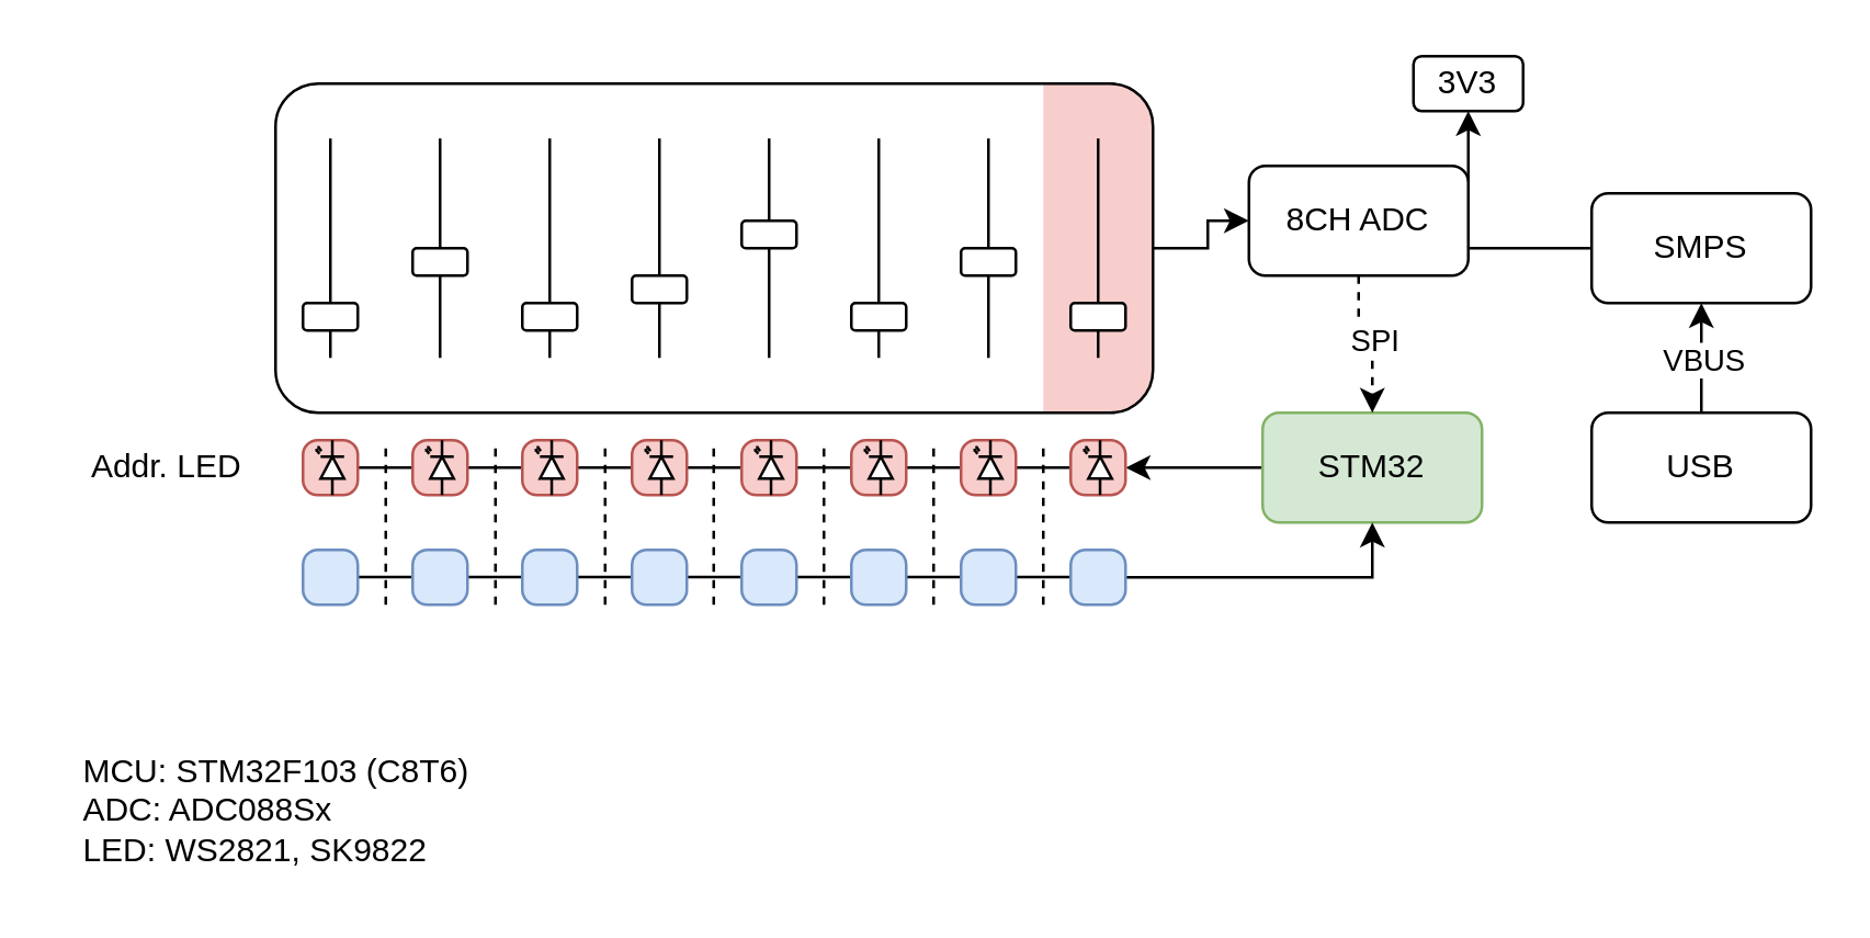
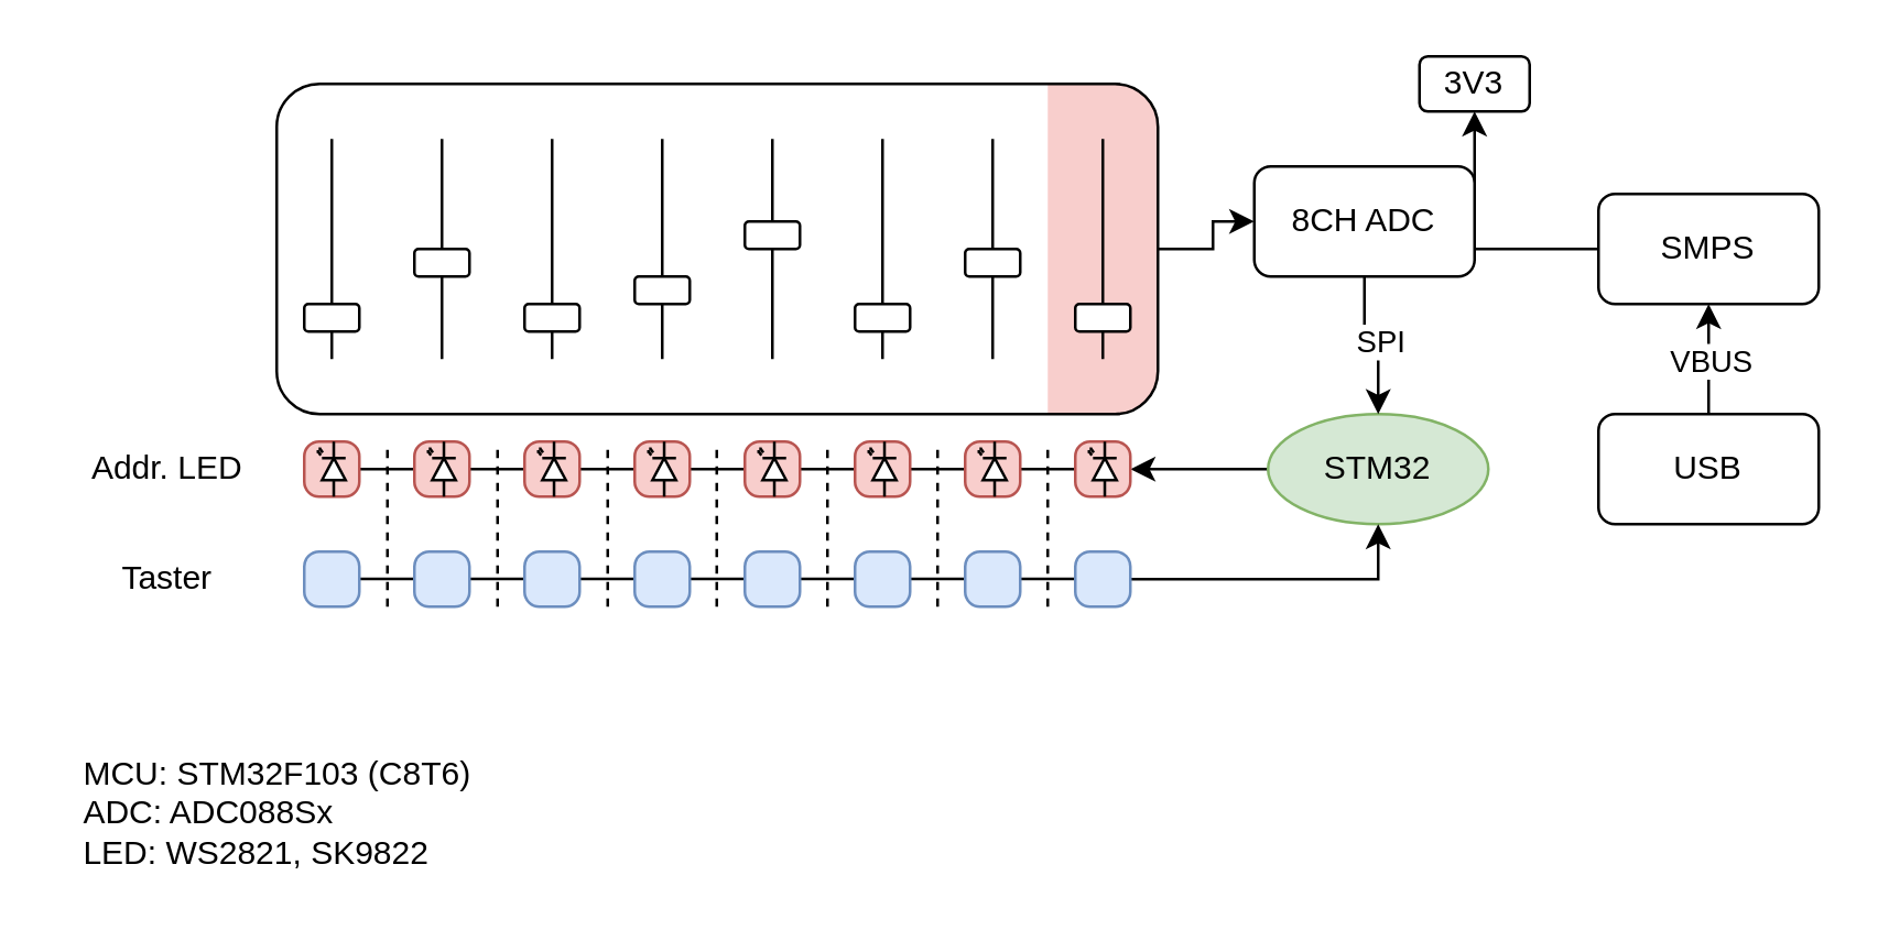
  <mxCell id="0" />
  <mxCell id="1" parent="0" />
  <mxCell id="2" style="edgeStyle=orthogonalEdgeStyle;rounded=0;orthogonalLoop=1;jettySize=auto;html=1;entryX=0.5;entryY=1;entryDx=0;entryDy=0;" parent="1" source="4" target="8" edge="1"><mxGeometry relative="1" as="geometry" /></mxCell>
  <mxCell id="3" value="VBUS" style="edgeLabel;html=1;align=center;verticalAlign=middle;resizable=0;points=[];" parent="2" vertex="1" connectable="0"><mxGeometry x="-0.29" y="-1" relative="1" as="geometry"><mxPoint x="-1" y="-6" as="offset" /></mxGeometry></mxCell>
  <mxCell id="4" value="USB" style="rounded=1;whiteSpace=wrap;html=1;" parent="1" vertex="1"><mxGeometry x="580" y="150" width="80" height="40" as="geometry" /></mxCell>
  <mxCell id="5" style="edgeStyle=orthogonalEdgeStyle;rounded=0;orthogonalLoop=1;jettySize=auto;html=1;exitX=0;exitY=0.5;exitDx=0;exitDy=0;entryX=1;entryY=0.5;entryDx=0;entryDy=0;" parent="1" source="6" target="34" edge="1"><mxGeometry relative="1" as="geometry" /></mxCell>
- <mxCell id="6" value="STM32" style="rounded=1;whiteSpace=wrap;html=1;fillColor=#d5e8d4;strokeColor=#82b366;" parent="1" vertex="1"><mxGeometry x="460" y="150" width="80" height="40" as="geometry" /></mxCell>
+ <mxCell id="6" value="STM32" style="ellipse;whiteSpace=wrap;html=1;fillColor=#d5e8d4;strokeColor=#82b366;" parent="1" vertex="1"><mxGeometry x="460" y="150" width="80" height="40" as="geometry" /></mxCell>
  <mxCell id="7" style="edgeStyle=orthogonalEdgeStyle;rounded=0;orthogonalLoop=1;jettySize=auto;html=1;entryX=0.5;entryY=1;entryDx=0;entryDy=0;" parent="1" source="8" target="9" edge="1"><mxGeometry relative="1" as="geometry" /></mxCell>
  <mxCell id="8" value="SMPS" style="rounded=1;whiteSpace=wrap;html=1;" parent="1" vertex="1"><mxGeometry x="580" y="70" width="80" height="40" as="geometry" /></mxCell>
  <mxCell id="9" value="3V3" style="rounded=1;whiteSpace=wrap;html=1;" parent="1" vertex="1"><mxGeometry x="515" y="20" width="40" height="20" as="geometry" /></mxCell>
  <mxCell id="10" style="edgeStyle=orthogonalEdgeStyle;rounded=0;orthogonalLoop=1;jettySize=auto;html=1;entryX=0;entryY=0.5;entryDx=0;entryDy=0;" parent="1" source="11" target="24" edge="1"><mxGeometry relative="1" as="geometry" /></mxCell>
  <mxCell id="11" value="" style="rounded=1;whiteSpace=wrap;html=1;strokeColor=none;" parent="1" vertex="1"><mxGeometry x="100" y="30" width="320" height="120" as="geometry" /></mxCell>
  <mxCell id="12" value="" style="endArrow=none;html=1;rounded=0;startArrow=none;" parent="1" source="56" edge="1"><mxGeometry width="50" height="50" relative="1" as="geometry"><mxPoint x="280" y="130" as="sourcePoint" /><mxPoint x="280" y="50" as="targetPoint" /></mxGeometry></mxCell>
  <mxCell id="13" value="" style="endArrow=none;html=1;rounded=0;" parent="1" edge="1"><mxGeometry width="50" height="50" relative="1" as="geometry"><mxPoint x="240" y="130" as="sourcePoint" /><mxPoint x="240" y="50" as="targetPoint" /></mxGeometry></mxCell>
  <mxCell id="14" value="" style="rounded=1;whiteSpace=wrap;html=1;" parent="1" vertex="1"><mxGeometry x="230" y="100" width="20" height="10" as="geometry" /></mxCell>
  <mxCell id="15" value="" style="endArrow=none;html=1;rounded=0;" parent="1" edge="1"><mxGeometry width="50" height="50" relative="1" as="geometry"><mxPoint x="320" y="130" as="sourcePoint" /><mxPoint x="320" y="50" as="targetPoint" /></mxGeometry></mxCell>
  <mxCell id="16" value="" style="rounded=1;whiteSpace=wrap;html=1;" parent="1" vertex="1"><mxGeometry x="310" y="110" width="20" height="10" as="geometry" /></mxCell>
  <mxCell id="17" value="" style="endArrow=none;html=1;rounded=0;" parent="1" edge="1"><mxGeometry width="50" height="50" relative="1" as="geometry"><mxPoint x="200" y="130" as="sourcePoint" /><mxPoint x="200" y="50" as="targetPoint" /></mxGeometry></mxCell>
  <mxCell id="18" value="" style="rounded=1;whiteSpace=wrap;html=1;" parent="1" vertex="1"><mxGeometry x="190" y="110" width="20" height="10" as="geometry" /></mxCell>
  <mxCell id="19" value="" style="endArrow=none;html=1;rounded=0;startArrow=none;" parent="1" source="54" edge="1"><mxGeometry width="50" height="50" relative="1" as="geometry"><mxPoint x="160" y="130" as="sourcePoint" /><mxPoint x="160" y="50" as="targetPoint" /></mxGeometry></mxCell>
  <mxCell id="20" value="" style="endArrow=none;html=1;rounded=0;" parent="1" edge="1"><mxGeometry width="50" height="50" relative="1" as="geometry"><mxPoint x="120" y="130" as="sourcePoint" /><mxPoint x="120" y="50" as="targetPoint" /></mxGeometry></mxCell>
  <mxCell id="21" value="" style="rounded=1;whiteSpace=wrap;html=1;" parent="1" vertex="1"><mxGeometry x="110" y="110" width="20" height="10" as="geometry" /></mxCell>
- <mxCell id="22" style="edgeStyle=orthogonalEdgeStyle;rounded=0;orthogonalLoop=1;jettySize=auto;html=1;entryX=0.5;entryY=0;entryDx=0;entryDy=0;dashed=1;" parent="1" source="24" target="6" edge="1"><mxGeometry relative="1" as="geometry" /></mxCell>
+ <mxCell id="22" style="edgeStyle=orthogonalEdgeStyle;rounded=0;orthogonalLoop=1;jettySize=auto;html=1;entryX=0.5;entryY=0;entryDx=0;entryDy=0;" parent="1" source="24" target="6" edge="1"><mxGeometry relative="1" as="geometry" /></mxCell>
  <mxCell id="23" value="SPI" style="edgeLabel;html=1;align=center;verticalAlign=middle;resizable=0;points=[];" vertex="1" connectable="0" parent="22"><mxGeometry x="0.181" relative="1" as="geometry"><mxPoint y="-4" as="offset" /></mxGeometry></mxCell>
  <mxCell id="24" value="8CH ADC" style="rounded=1;whiteSpace=wrap;html=1;" parent="1" vertex="1"><mxGeometry x="455" y="60" width="80" height="40" as="geometry" /></mxCell>
  <mxCell id="25" value="Addr. LED" style="text;html=1;align=center;verticalAlign=middle;resizable=0;points=[];autosize=1;strokeColor=none;fillColor=none;" parent="1" vertex="1"><mxGeometry x="25" y="160" width="70" height="20" as="geometry" /></mxCell>
  <mxCell id="26" value="" style="endArrow=none;html=1;rounded=0;" parent="1" edge="1"><mxGeometry width="50" height="50" relative="1" as="geometry"><mxPoint x="130" y="170" as="sourcePoint" /><mxPoint x="390" y="170" as="targetPoint" /></mxGeometry></mxCell>
  <mxCell id="27" value="" style="rounded=1;whiteSpace=wrap;html=1;fillColor=#f8cecc;arcSize=27;gradientDirection=radial;strokeColor=#b85450;" parent="1" vertex="1"><mxGeometry x="110" y="160" width="20" height="20" as="geometry" /></mxCell>
  <mxCell id="28" value="" style="rounded=1;whiteSpace=wrap;html=1;fillColor=#f8cecc;arcSize=27;gradientDirection=radial;strokeColor=#b85450;" parent="1" vertex="1"><mxGeometry x="150" y="160" width="20" height="20" as="geometry" /></mxCell>
  <mxCell id="29" value="" style="rounded=1;whiteSpace=wrap;html=1;fillColor=#f8cecc;arcSize=27;gradientDirection=radial;strokeColor=#b85450;" parent="1" vertex="1"><mxGeometry x="190" y="160" width="20" height="20" as="geometry" /></mxCell>
  <mxCell id="30" value="" style="rounded=1;whiteSpace=wrap;html=1;fillColor=#f8cecc;arcSize=27;gradientDirection=radial;strokeColor=#b85450;" parent="1" vertex="1"><mxGeometry x="230" y="160" width="20" height="20" as="geometry" /></mxCell>
  <mxCell id="31" value="" style="rounded=1;whiteSpace=wrap;html=1;fillColor=#f8cecc;arcSize=27;gradientDirection=radial;strokeColor=#b85450;" parent="1" vertex="1"><mxGeometry x="270" y="160" width="20" height="20" as="geometry" /></mxCell>
  <mxCell id="32" value="" style="rounded=1;whiteSpace=wrap;html=1;fillColor=#f8cecc;arcSize=27;gradientDirection=radial;strokeColor=#b85450;" parent="1" vertex="1"><mxGeometry x="310" y="160" width="20" height="20" as="geometry" /></mxCell>
  <mxCell id="33" value="" style="rounded=1;whiteSpace=wrap;html=1;fillColor=#f8cecc;arcSize=27;gradientDirection=radial;strokeColor=#b85450;" parent="1" vertex="1"><mxGeometry x="350" y="160" width="20" height="20" as="geometry" /></mxCell>
  <mxCell id="34" value="" style="rounded=1;whiteSpace=wrap;html=1;fillColor=#f8cecc;arcSize=27;gradientDirection=radial;strokeColor=#b85450;" parent="1" vertex="1"><mxGeometry x="390" y="160" width="20" height="20" as="geometry" /></mxCell>
  <mxCell id="35" value="" style="verticalLabelPosition=bottom;shadow=0;dashed=0;align=center;html=1;verticalAlign=top;shape=mxgraph.electrical.opto_electronics.led_2;pointerEvents=1;fillColor=#FFFFFF;gradientColor=#ffffff;gradientDirection=radial;rotation=-90;" parent="1" vertex="1"><mxGeometry x="110" y="165" width="20" height="10" as="geometry" /></mxCell>
  <mxCell id="36" value="" style="verticalLabelPosition=bottom;shadow=0;dashed=0;align=center;html=1;verticalAlign=top;shape=mxgraph.electrical.opto_electronics.led_2;pointerEvents=1;fillColor=#FFFFFF;gradientColor=#ffffff;gradientDirection=radial;rotation=-90;" parent="1" vertex="1"><mxGeometry x="150" y="165" width="20" height="10" as="geometry" /></mxCell>
  <mxCell id="37" value="" style="verticalLabelPosition=bottom;shadow=0;dashed=0;align=center;html=1;verticalAlign=top;shape=mxgraph.electrical.opto_electronics.led_2;pointerEvents=1;fillColor=#FFFFFF;gradientColor=#ffffff;gradientDirection=radial;rotation=-90;" parent="1" vertex="1"><mxGeometry x="190" y="165" width="20" height="10" as="geometry" /></mxCell>
  <mxCell id="38" value="" style="verticalLabelPosition=bottom;shadow=0;dashed=0;align=center;html=1;verticalAlign=top;shape=mxgraph.electrical.opto_electronics.led_2;pointerEvents=1;fillColor=#FFFFFF;gradientColor=#ffffff;gradientDirection=radial;rotation=-90;" parent="1" vertex="1"><mxGeometry x="230" y="165" width="20" height="10" as="geometry" /></mxCell>
  <mxCell id="39" value="" style="verticalLabelPosition=bottom;shadow=0;dashed=0;align=center;html=1;verticalAlign=top;shape=mxgraph.electrical.opto_electronics.led_2;pointerEvents=1;fillColor=#FFFFFF;gradientColor=#ffffff;gradientDirection=radial;rotation=-90;" parent="1" vertex="1"><mxGeometry x="270" y="165" width="20" height="10" as="geometry" /></mxCell>
  <mxCell id="40" value="" style="verticalLabelPosition=bottom;shadow=0;dashed=0;align=center;html=1;verticalAlign=top;shape=mxgraph.electrical.opto_electronics.led_2;pointerEvents=1;fillColor=#FFFFFF;gradientColor=#ffffff;gradientDirection=radial;rotation=-90;" parent="1" vertex="1"><mxGeometry x="310" y="165" width="20" height="10" as="geometry" /></mxCell>
  <mxCell id="41" value="" style="verticalLabelPosition=bottom;shadow=0;dashed=0;align=center;html=1;verticalAlign=top;shape=mxgraph.electrical.opto_electronics.led_2;pointerEvents=1;fillColor=#FFFFFF;gradientColor=#ffffff;gradientDirection=radial;rotation=-90;" parent="1" vertex="1"><mxGeometry x="350" y="165" width="20" height="10" as="geometry" /></mxCell>
  <mxCell id="42" value="" style="verticalLabelPosition=bottom;shadow=0;dashed=0;align=center;html=1;verticalAlign=top;shape=mxgraph.electrical.opto_electronics.led_2;pointerEvents=1;fillColor=#FFFFFF;gradientColor=#ffffff;gradientDirection=radial;rotation=-90;" parent="1" vertex="1"><mxGeometry x="390" y="165" width="20" height="10" as="geometry" /></mxCell>
+ <mxCell id="43" value="Taster" style="text;html=1;align=center;verticalAlign=middle;resizable=0;points=[];autosize=1;strokeColor=none;fillColor=none;" parent="1" vertex="1"><mxGeometry x="35" y="200" width="50" height="20" as="geometry" /></mxCell>
  <mxCell id="44" value="" style="endArrow=none;html=1;rounded=0;" parent="1" edge="1"><mxGeometry width="50" height="50" relative="1" as="geometry"><mxPoint x="130" y="209.86" as="sourcePoint" /><mxPoint x="390" y="209.86" as="targetPoint" /></mxGeometry></mxCell>
  <mxCell id="45" value="" style="rounded=1;whiteSpace=wrap;html=1;fillColor=#dae8fc;arcSize=27;gradientDirection=radial;strokeColor=#6c8ebf;" parent="1" vertex="1"><mxGeometry x="110" y="200" width="20" height="20" as="geometry" /></mxCell>
  <mxCell id="46" value="" style="rounded=1;whiteSpace=wrap;html=1;fillColor=#dae8fc;arcSize=27;gradientDirection=radial;strokeColor=#6c8ebf;" parent="1" vertex="1"><mxGeometry x="150" y="200" width="20" height="20" as="geometry" /></mxCell>
  <mxCell id="47" value="" style="rounded=1;whiteSpace=wrap;html=1;fillColor=#dae8fc;arcSize=27;gradientDirection=radial;strokeColor=#6c8ebf;" parent="1" vertex="1"><mxGeometry x="190" y="200" width="20" height="20" as="geometry" /></mxCell>
  <mxCell id="48" value="" style="rounded=1;whiteSpace=wrap;html=1;fillColor=#dae8fc;arcSize=27;gradientDirection=radial;strokeColor=#6c8ebf;" parent="1" vertex="1"><mxGeometry x="230" y="200" width="20" height="20" as="geometry" /></mxCell>
  <mxCell id="49" value="" style="rounded=1;whiteSpace=wrap;html=1;fillColor=#dae8fc;arcSize=27;gradientDirection=radial;strokeColor=#6c8ebf;" parent="1" vertex="1"><mxGeometry x="270" y="200" width="20" height="20" as="geometry" /></mxCell>
  <mxCell id="50" value="" style="rounded=1;whiteSpace=wrap;html=1;fillColor=#dae8fc;arcSize=27;gradientDirection=radial;strokeColor=#6c8ebf;" parent="1" vertex="1"><mxGeometry x="310" y="200" width="20" height="20" as="geometry" /></mxCell>
  <mxCell id="51" value="" style="rounded=1;whiteSpace=wrap;html=1;fillColor=#dae8fc;arcSize=27;gradientDirection=radial;strokeColor=#6c8ebf;" parent="1" vertex="1"><mxGeometry x="350" y="200" width="20" height="20" as="geometry" /></mxCell>
  <mxCell id="52" style="edgeStyle=orthogonalEdgeStyle;rounded=0;orthogonalLoop=1;jettySize=auto;html=1;entryX=0.5;entryY=1;entryDx=0;entryDy=0;" parent="1" source="53" target="6" edge="1"><mxGeometry relative="1" as="geometry" /></mxCell>
  <mxCell id="53" value="" style="rounded=1;whiteSpace=wrap;html=1;fillColor=#dae8fc;arcSize=27;gradientDirection=radial;strokeColor=#6c8ebf;" parent="1" vertex="1"><mxGeometry x="390" y="200" width="20" height="20" as="geometry" /></mxCell>
  <mxCell id="54" value="" style="rounded=1;whiteSpace=wrap;html=1;" parent="1" vertex="1"><mxGeometry x="150" y="90" width="20" height="10" as="geometry" /></mxCell>
  <mxCell id="55" value="" style="endArrow=none;html=1;rounded=0;" parent="1" target="54" edge="1"><mxGeometry width="50" height="50" relative="1" as="geometry"><mxPoint x="160" y="130" as="sourcePoint" /><mxPoint x="160" y="50" as="targetPoint" /></mxGeometry></mxCell>
  <mxCell id="56" value="" style="rounded=1;whiteSpace=wrap;html=1;" parent="1" vertex="1"><mxGeometry x="270" y="80" width="20" height="10" as="geometry" /></mxCell>
  <mxCell id="57" value="" style="endArrow=none;html=1;rounded=0;" parent="1" target="56" edge="1"><mxGeometry width="50" height="50" relative="1" as="geometry"><mxPoint x="280" y="130" as="sourcePoint" /><mxPoint x="280" y="50" as="targetPoint" /></mxGeometry></mxCell>
  <mxCell id="58" value="" style="rounded=1;whiteSpace=wrap;html=1;fillColor=#f8cecc;gradientDirection=radial;arcSize=22;strokeColor=none;" parent="1" vertex="1"><mxGeometry x="350" y="30" width="70" height="120" as="geometry" /></mxCell>
  <mxCell id="59" value="" style="endArrow=none;html=1;rounded=0;" parent="1" edge="1"><mxGeometry width="50" height="50" relative="1" as="geometry"><mxPoint x="400" y="130" as="sourcePoint" /><mxPoint x="400" y="50" as="targetPoint" /></mxGeometry></mxCell>
  <mxCell id="60" value="" style="rounded=1;whiteSpace=wrap;html=1;" parent="1" vertex="1"><mxGeometry x="390" y="110" width="20" height="10" as="geometry" /></mxCell>
  <mxCell id="61" value="" style="whiteSpace=wrap;html=1;fillColor=default;strokeColor=none;" vertex="1" parent="1"><mxGeometry x="340" y="30" width="40" height="120" as="geometry" /></mxCell>
  <mxCell id="62" value="" style="endArrow=none;html=1;rounded=0;startArrow=none;" parent="1" source="63" edge="1"><mxGeometry width="50" height="50" relative="1" as="geometry"><mxPoint x="360" y="130" as="sourcePoint" /><mxPoint x="360" y="50" as="targetPoint" /></mxGeometry></mxCell>
  <mxCell id="63" value="" style="rounded=1;whiteSpace=wrap;html=1;" parent="1" vertex="1"><mxGeometry x="350" y="90" width="20" height="10" as="geometry" /></mxCell>
  <mxCell id="64" value="" style="rounded=1;whiteSpace=wrap;html=1;fillColor=none;arcSize=13;" vertex="1" parent="1"><mxGeometry x="100" y="30" width="320" height="120" as="geometry" /></mxCell>
  <mxCell id="65" value="" style="endArrow=none;html=1;rounded=0;" parent="1" target="63" edge="1"><mxGeometry width="50" height="50" relative="1" as="geometry"><mxPoint x="360" y="130" as="sourcePoint" /><mxPoint x="360" y="50" as="targetPoint" /><Array as="points"><mxPoint x="360" y="120" /></Array></mxGeometry></mxCell>
  <mxCell id="66" value="" style="endArrow=none;dashed=1;html=1;rounded=0;" edge="1" parent="1"><mxGeometry width="50" height="50" relative="1" as="geometry"><mxPoint x="380" y="220" as="sourcePoint" /><mxPoint x="380" y="160" as="targetPoint" /></mxGeometry></mxCell>
  <mxCell id="67" value="" style="endArrow=none;dashed=1;html=1;rounded=0;" edge="1" parent="1"><mxGeometry width="50" height="50" relative="1" as="geometry"><mxPoint x="340" y="220" as="sourcePoint" /><mxPoint x="340" y="160" as="targetPoint" /></mxGeometry></mxCell>
  <mxCell id="68" value="" style="endArrow=none;dashed=1;html=1;rounded=0;" edge="1" parent="1"><mxGeometry width="50" height="50" relative="1" as="geometry"><mxPoint x="300" y="220" as="sourcePoint" /><mxPoint x="300" y="160" as="targetPoint" /></mxGeometry></mxCell>
  <mxCell id="69" value="" style="endArrow=none;dashed=1;html=1;rounded=0;" edge="1" parent="1"><mxGeometry width="50" height="50" relative="1" as="geometry"><mxPoint x="259.8" y="220" as="sourcePoint" /><mxPoint x="259.8" y="160" as="targetPoint" /></mxGeometry></mxCell>
  <mxCell id="70" value="" style="endArrow=none;dashed=1;html=1;rounded=0;" edge="1" parent="1"><mxGeometry width="50" height="50" relative="1" as="geometry"><mxPoint x="220.2" y="220" as="sourcePoint" /><mxPoint x="220.2" y="160" as="targetPoint" /></mxGeometry></mxCell>
  <mxCell id="71" value="" style="endArrow=none;dashed=1;html=1;rounded=0;" edge="1" parent="1"><mxGeometry width="50" height="50" relative="1" as="geometry"><mxPoint x="180.2" y="220" as="sourcePoint" /><mxPoint x="180.2" y="160" as="targetPoint" /></mxGeometry></mxCell>
  <mxCell id="72" value="" style="endArrow=none;dashed=1;html=1;rounded=0;" edge="1" parent="1"><mxGeometry width="50" height="50" relative="1" as="geometry"><mxPoint x="140.2" y="220" as="sourcePoint" /><mxPoint x="140.2" y="160" as="targetPoint" /></mxGeometry></mxCell>
  <mxCell id="73" value="&lt;div style=&quot;text-align: left&quot;&gt;&lt;/div&gt;MCU: STM32F103 (C8T6)&lt;div style=&quot;text-align: left&quot;&gt;&lt;span&gt;ADC: ADC088Sx&lt;/span&gt;&lt;/div&gt;&lt;div style=&quot;text-align: left&quot;&gt;&lt;span style=&quot;text-align: center&quot;&gt;LED: WS2821, SK9822&lt;/span&gt;&lt;span style=&quot;text-align: center&quot;&gt;&lt;br&gt;&lt;/span&gt;&lt;/div&gt;" style="text;html=1;align=center;verticalAlign=middle;resizable=0;points=[];autosize=1;strokeColor=none;fillColor=none;" vertex="1" parent="1"><mxGeometry x="20" y="270" width="160" height="50" as="geometry" /></mxCell>
